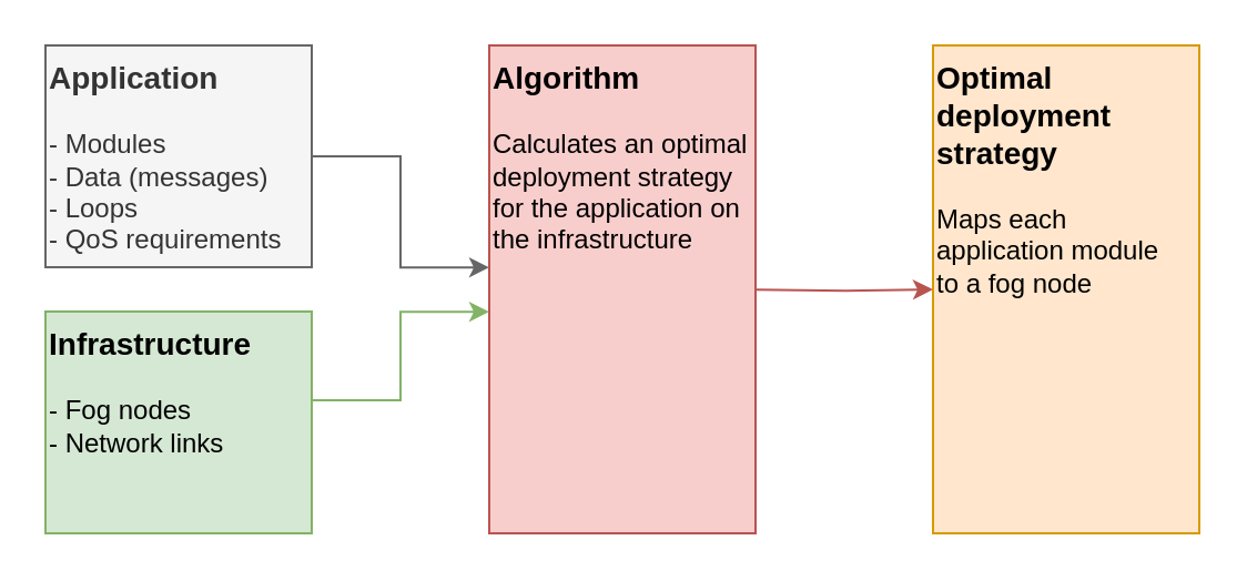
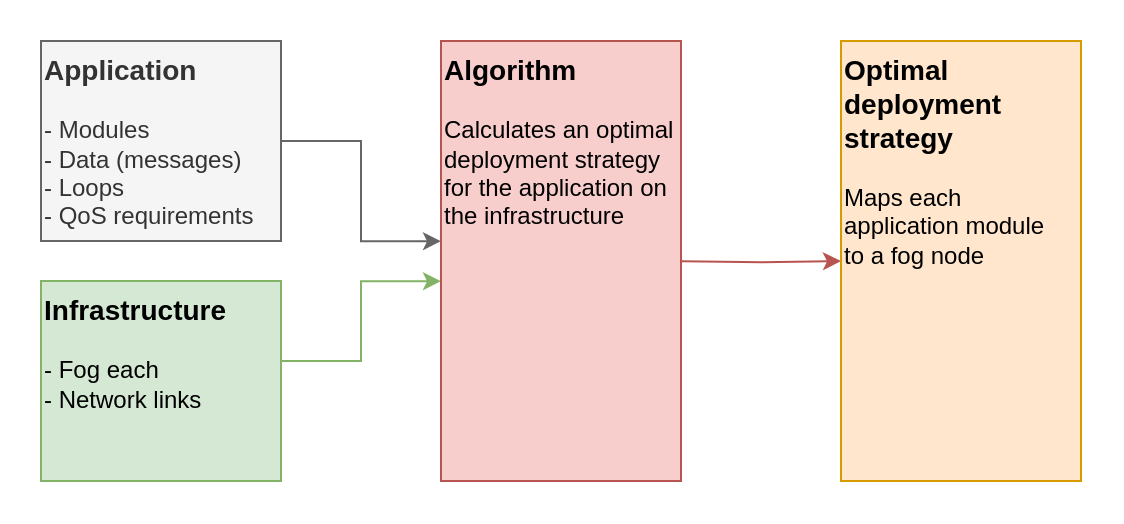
  <mxCell id="0" />
  <mxCell id="1" parent="0" />
  <mxCell id="2" style="edgeStyle=orthogonalEdgeStyle;rounded=0;orthogonalLoop=1;jettySize=auto;html=1;fillColor=#d5e8d4;strokeColor=#82b366;" edge="1" parent="1" source="3"><mxGeometry relative="1" as="geometry"><mxPoint x="220" y="140.095" as="targetPoint" /><Array as="points"><mxPoint x="180" y="180" /><mxPoint x="180" y="140" /></Array></mxGeometry></mxCell>
- <mxCell id="3" value="&lt;b&gt;&lt;font style=&quot;font-size: 14px&quot;&gt;Infrastructure&lt;br&gt;&lt;/font&gt;&lt;/b&gt;&lt;br style=&quot;font-size: 4px&quot;&gt;- Fog nodes&lt;br&gt;- Network links" style="rounded=0;whiteSpace=wrap;html=1;align=left;verticalAlign=top;fillColor=#d5e8d4;strokeColor=#82b366;strokeWidth=1;" parent="1" vertex="1"><mxGeometry x="20" y="140" width="120" height="100" as="geometry" /></mxCell>
+ <mxCell id="3" value="&lt;b&gt;&lt;font style=&quot;font-size: 14px&quot;&gt;Infrastructure&lt;br&gt;&lt;/font&gt;&lt;/b&gt;&lt;br style=&quot;font-size: 4px&quot;&gt;- Fog each&lt;br&gt;- Network links" style="rounded=0;whiteSpace=wrap;html=1;align=left;verticalAlign=top;fillColor=#d5e8d4;strokeColor=#82b366;strokeWidth=1;" parent="1" vertex="1"><mxGeometry x="20" y="140" width="120" height="100" as="geometry" /></mxCell>
  <mxCell id="4" style="edgeStyle=orthogonalEdgeStyle;rounded=0;orthogonalLoop=1;jettySize=auto;html=1;fillColor=#f5f5f5;strokeColor=#666666;" edge="1" parent="1" source="5"><mxGeometry relative="1" as="geometry"><mxPoint x="220" y="120.095" as="targetPoint" /><Array as="points"><mxPoint x="180" y="70" /><mxPoint x="180" y="120" /></Array></mxGeometry></mxCell>
  <mxCell id="5" value="&lt;b&gt;&lt;font style=&quot;font-size: 14px&quot;&gt;Application&lt;/font&gt;&lt;/b&gt;&lt;br&gt;&lt;br&gt;- Modules&lt;br&gt;- Data (messages)&lt;br&gt;- Loops&lt;br&gt;- QoS requirements" style="rounded=0;whiteSpace=wrap;html=1;align=left;verticalAlign=top;fillColor=#f5f5f5;strokeColor=#666666;strokeWidth=1;fontColor=#333333;" parent="1" vertex="1"><mxGeometry x="20" y="20" width="120" height="100" as="geometry" /></mxCell>
  <mxCell id="6" style="edgeStyle=orthogonalEdgeStyle;rounded=0;orthogonalLoop=1;jettySize=auto;html=1;exitX=1;exitY=0.5;exitDx=0;exitDy=0;entryX=0;entryY=0.5;entryDx=0;entryDy=0;fillColor=#f8cecc;strokeColor=#b85450;" edge="1" parent="1" target="7"><mxGeometry relative="1" as="geometry"><mxPoint x="340.143" y="130.095" as="sourcePoint" /></mxGeometry></mxCell>
  <mxCell id="7" value="&lt;font style=&quot;font-size: 14px&quot;&gt;&lt;b&gt;Optimal deployment&lt;br&gt;strategy&lt;/b&gt;&lt;br&gt;&lt;/font&gt;&lt;br&gt;Maps each application module to&amp;nbsp;a fog node" style="rounded=0;whiteSpace=wrap;html=1;horizontal=1;align=left;verticalAlign=top;fillColor=#ffe6cc;strokeColor=#d79b00;" parent="1" vertex="1"><mxGeometry x="420" y="20" width="120" height="220" as="geometry" /></mxCell>
  <mxCell id="8" value="&lt;font style=&quot;font-size: 14px&quot;&gt;&lt;b&gt;Algorithm&lt;/b&gt;&lt;br&gt;&lt;/font&gt;&lt;br&gt;Calculates an optimal deployment strategy for the application on the infrastructure" style="rounded=0;whiteSpace=wrap;html=1;horizontal=1;align=left;verticalAlign=top;fillColor=#f8cecc;strokeColor=#b85450;" vertex="1" parent="1"><mxGeometry x="220" y="20" width="120" height="220" as="geometry" /></mxCell>
